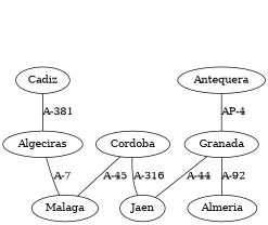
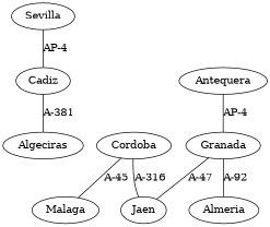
  strict graph {
+   n1 [label=Sevilla]
    n2 [label=Cadiz]
    n3 [label=Algeciras]
    n4 [label=Malaga]
    n5 [label=Cordoba]
    n6 [label=Jaen]
    n7 [label=Antequera]
    n8 [label=Granada]
    n9 [label=Almeria]
+   n1 -- n2 [label="AP-4"]
    n2 -- n3 [label="A-381"]
-   n3 -- n4 [label="A-7"]
    n5 -- n4 [label="A-45"]
    n5 -- n6 [label="A-316"]
    n7 -- n8 [label="AP-4"]
-   n8 -- n6 [label="A-44"]
+   n8 -- n6 [label="A-47"]
    n8 -- n9 [label="A-92"]
  }
